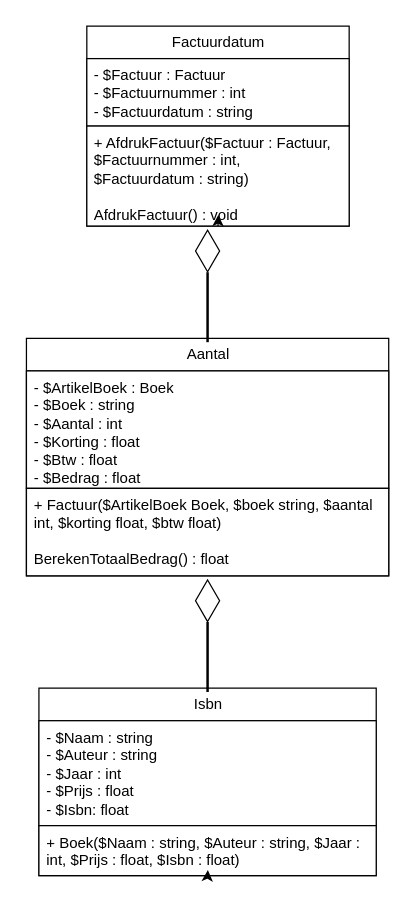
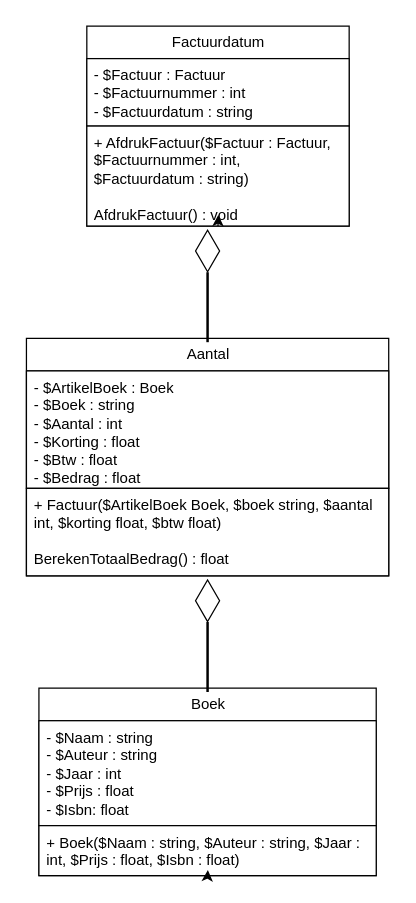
  <mxCell id="0" />
  <mxCell id="1" parent="0" />
  <mxCell id="2" value="&lt;font color=&quot;#000000&quot; style=&quot;background-color: rgb(255, 255, 255);&quot;&gt;Aantal&lt;/font&gt;" style="swimlane;fontStyle=0;childLayout=stackLayout;horizontal=1;startSize=26;fillColor=#FFFFFF;horizontalStack=0;resizeParent=1;resizeParentMax=0;resizeLast=0;collapsible=1;marginBottom=0;html=1;strokeColor=#000000;shadow=0;glass=0;rounded=0;" parent="1" vertex="1"><mxGeometry x="20.66" y="270" width="290" height="190" as="geometry" /></mxCell>
  <mxCell id="3" value="&lt;font color=&quot;#000000&quot;&gt;- $ArtikelBoek : Boek&lt;br&gt;- $Boek : string&lt;br&gt;- $Aantal : int&lt;br&gt;- $Korting : float&lt;br&gt;- $Btw : float&lt;br&gt;- $Bedrag : float&lt;/font&gt;" style="text;strokeColor=#000000;fillColor=#FFFFFF;align=left;verticalAlign=top;spacingLeft=4;spacingRight=4;overflow=hidden;rotatable=0;points=[[0,0.5],[1,0.5]];portConstraint=eastwest;whiteSpace=wrap;html=1;" parent="2" vertex="1"><mxGeometry y="26" width="290" height="94" as="geometry" /></mxCell>
  <mxCell id="4" value="&lt;font color=&quot;#000000&quot;&gt;+ Factuur($&lt;/font&gt;&lt;span style=&quot;color: rgb(0, 0, 0);&quot;&gt;ArtikelBoek&amp;nbsp;&lt;/span&gt;&lt;font color=&quot;#000000&quot;&gt;Boek, $boek string, $aantal int, $korting float, $btw float)&lt;br&gt;&lt;br&gt;BerekenTotaalBedrag() : float&lt;br&gt;&lt;/font&gt;" style="text;strokeColor=#000000;fillColor=#FFFFFF;align=left;verticalAlign=top;spacingLeft=4;spacingRight=4;overflow=hidden;rotatable=0;points=[[0,0.5],[1,0.5]];portConstraint=eastwest;whiteSpace=wrap;html=1;" parent="2" vertex="1"><mxGeometry y="120" width="290" height="70" as="geometry" /></mxCell>
- <mxCell id="5" value="&lt;font color=&quot;#000000&quot; style=&quot;background-color: rgb(255, 255, 255);&quot;&gt;Isbn&lt;/font&gt;" style="swimlane;fontStyle=0;childLayout=stackLayout;horizontal=1;startSize=26;fillColor=#FFFFFF;horizontalStack=0;resizeParent=1;resizeParentMax=0;resizeLast=0;collapsible=1;marginBottom=0;html=1;strokeColor=#000000;shadow=0;glass=0;rounded=0;" parent="1" vertex="1"><mxGeometry x="30.66" y="550" width="270" height="150" as="geometry" /></mxCell>
+ <mxCell id="5" value="&lt;font color=&quot;#000000&quot; style=&quot;background-color: rgb(255, 255, 255);&quot;&gt;Boek&lt;/font&gt;" style="swimlane;fontStyle=0;childLayout=stackLayout;horizontal=1;startSize=26;fillColor=#FFFFFF;horizontalStack=0;resizeParent=1;resizeParentMax=0;resizeLast=0;collapsible=1;marginBottom=0;html=1;strokeColor=#000000;shadow=0;glass=0;rounded=0;" parent="1" vertex="1"><mxGeometry x="30.66" y="550" width="270" height="150" as="geometry" /></mxCell>
  <mxCell id="6" value="&lt;font color=&quot;#000000&quot;&gt;- $Naam : string&amp;nbsp; &lt;br&gt;- $Auteur : string &lt;br&gt;- $Jaar : int&amp;nbsp; &lt;br&gt;- $Prijs : float &lt;br&gt;- $Isbn: float&lt;/font&gt;" style="text;strokeColor=#000000;fillColor=#FFFFFF;align=left;verticalAlign=top;spacingLeft=4;spacingRight=4;overflow=hidden;rotatable=0;points=[[0,0.5],[1,0.5]];portConstraint=eastwest;whiteSpace=wrap;html=1;" parent="5" vertex="1"><mxGeometry y="26" width="270" height="84" as="geometry" /></mxCell>
  <mxCell id="7" value="&lt;font color=&quot;#000000&quot;&gt;+ Boek(&lt;/font&gt;&lt;span style=&quot;color: rgb(0, 0, 0);&quot;&gt;$Naam : string,&lt;/span&gt;&lt;span style=&quot;color: rgb(0, 0, 0);&quot;&gt;&amp;nbsp;$Auteur : string,&amp;nbsp;&lt;/span&gt;&lt;span style=&quot;color: rgb(0, 0, 0);&quot;&gt;$Jaar : int,&amp;nbsp;&lt;/span&gt;&lt;span style=&quot;color: rgb(0, 0, 0);&quot;&gt;$Prijs : float&lt;/span&gt;&lt;span style=&quot;color: rgb(0, 0, 0);&quot;&gt;, $Isbn : float&lt;/span&gt;&lt;font color=&quot;#000000&quot;&gt;)&lt;br&gt;&lt;/font&gt;" style="text;strokeColor=#000000;fillColor=#FFFFFF;align=left;verticalAlign=top;spacingLeft=4;spacingRight=4;overflow=hidden;rotatable=0;points=[[0,0.5],[1,0.5]];portConstraint=eastwest;whiteSpace=wrap;html=1;" parent="5" vertex="1"><mxGeometry y="110" width="270" height="40" as="geometry" /></mxCell>
  <mxCell id="8" style="edgeStyle=none;html=1;exitX=0.5;exitY=1;exitDx=0;exitDy=0;entryX=0.501;entryY=0.889;entryDx=0;entryDy=0;entryPerimeter=0;" parent="5" source="5" target="7" edge="1"><mxGeometry relative="1" as="geometry" /></mxCell>
  <mxCell id="9" value="&lt;font color=&quot;#000000&quot; style=&quot;background-color: rgb(255, 255, 255);&quot;&gt;Factuurdatum&lt;/font&gt;" style="swimlane;fontStyle=0;childLayout=stackLayout;horizontal=1;startSize=26;fillColor=#FFFFFF;horizontalStack=0;resizeParent=1;resizeParentMax=0;resizeLast=0;collapsible=1;marginBottom=0;html=1;strokeColor=#000000;shadow=0;glass=0;rounded=0;" parent="1" vertex="1"><mxGeometry x="69" y="20" width="210" height="160" as="geometry" /></mxCell>
  <mxCell id="10" value="&lt;font color=&quot;#000000&quot;&gt;- $Factuur : Factuur&lt;br&gt;- $Factuurnummer : int&lt;br&gt;- $Factuurdatum : string&lt;/font&gt;" style="text;strokeColor=#000000;fillColor=#FFFFFF;align=left;verticalAlign=top;spacingLeft=4;spacingRight=4;overflow=hidden;rotatable=0;points=[[0,0.5],[1,0.5]];portConstraint=eastwest;whiteSpace=wrap;html=1;" parent="9" vertex="1"><mxGeometry y="26" width="210" height="54" as="geometry" /></mxCell>
  <mxCell id="11" value="&lt;font color=&quot;#000000&quot;&gt;+ AfdrukFactuur($Factuur : Factuur,&lt;br&gt;$Factuurnummer : int,&lt;br&gt;$Factuurdatum : string)&lt;br&gt;&lt;br&gt;AfdrukFactuur() : void&lt;br&gt;&lt;/font&gt;" style="text;strokeColor=#000000;fillColor=#FFFFFF;align=left;verticalAlign=top;spacingLeft=4;spacingRight=4;overflow=hidden;rotatable=0;points=[[0,0.5],[1,0.5]];portConstraint=eastwest;whiteSpace=wrap;html=1;" parent="9" vertex="1"><mxGeometry y="80" width="210" height="80" as="geometry" /></mxCell>
  <mxCell id="12" style="edgeStyle=none;html=1;exitX=0.5;exitY=1;exitDx=0;exitDy=0;entryX=0.501;entryY=0.889;entryDx=0;entryDy=0;entryPerimeter=0;" parent="9" source="9" target="11" edge="1"><mxGeometry relative="1" as="geometry" /></mxCell>
  <mxCell id="13" value="" style="html=1;whiteSpace=wrap;aspect=fixed;shape=isoRectangle;strokeColor=#000000;rotation=-90;" parent="1" vertex="1"><mxGeometry x="149" y="190" width="33.33" height="20" as="geometry" /></mxCell>
  <mxCell id="14" value="" style="line;strokeWidth=2;html=1;strokeColor=#000000;rotation=-90;" parent="1" vertex="1"><mxGeometry x="137.66" y="240" width="56" height="10" as="geometry" /></mxCell>
  <mxCell id="15" value="" style="line;strokeWidth=2;html=1;strokeColor=#000000;rotation=-90;" vertex="1" parent="1"><mxGeometry x="137.66" y="520" width="56" height="10" as="geometry" /></mxCell>
  <mxCell id="16" value="" style="html=1;whiteSpace=wrap;aspect=fixed;shape=isoRectangle;strokeColor=#000000;rotation=-90;" vertex="1" parent="1"><mxGeometry x="149" y="470" width="33.33" height="20" as="geometry" /></mxCell>
